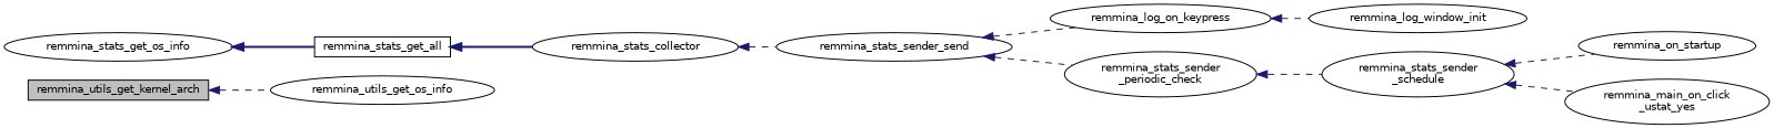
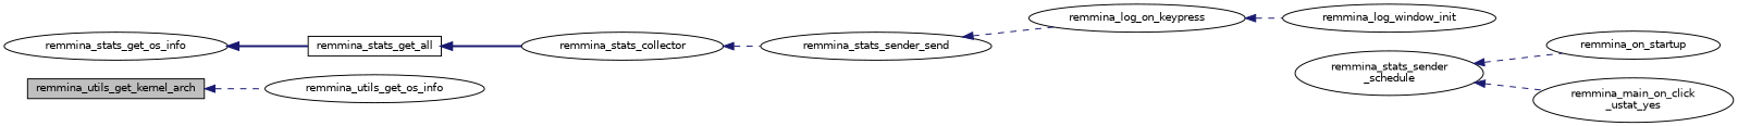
  digraph {
    rankdir=LR
    node [color=black fillcolor=white fontname=Helvetica fontsize=10 shape=ellipse style=filled]
    edge [color=midnightblue dir=back fontname=Helvetica fontsize=10 labelfontname=Helvetica labelfontsize=10 style=dashed]
    n1 [fillcolor=grey75 fontcolor=black height=0.2 label=remmina_utils_get_kernel_arch shape=box width=0.4]
    n2 [height=0.2 label=remmina_utils_get_os_info width=0.4]
    n3 [height=0.2 label=remmina_stats_get_os_info width=0.4]
    n4 [height=0.2 label=remmina_stats_get_all shape=box width=0.4]
    n5 [height=0.2 label=remmina_stats_collector width=0.4]
    n6 [height=0.2 label=remmina_stats_sender_send width=0.4]
    n7 [height=0.2 label=remmina_log_on_keypress width=0.4]
-   n8 [height=0.2 label="remmina_stats_sender\l_periodic_check" width=0.4]
    n9 [height=0.2 label=remmina_log_window_init width=0.4]
    n10 [height=0.2 label="remmina_stats_sender\l_schedule" width=0.4]
    n11 [height=0.2 label=remmina_on_startup width=0.4]
    n12 [height=0.2 label="remmina_main_on_click\l_ustat_yes" width=0.4]
    n1 -> n2
    n3 -> n4 [style=bold]
    n4 -> n5 [style=bold]
    n5 -> n6
    n6 -> n7
-   n6 -> n8
    n7 -> n9
-   n8 -> n10
    n10 -> n11
    n10 -> n12
  }
